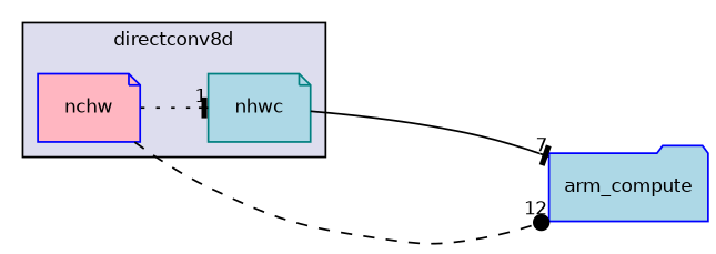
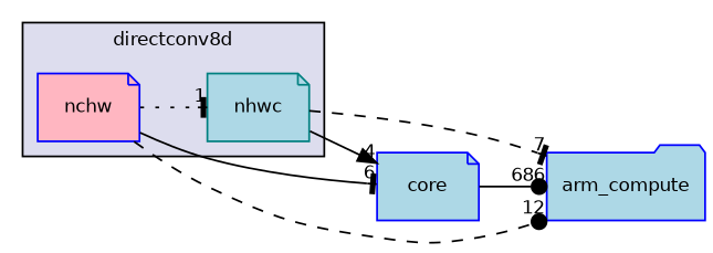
  digraph {
    compound=true
    rankdir=LR
    node [color=blue fillcolor=lightblue fontname=Helvetica fontsize=10 shape=note style=filled]
    edge [arrowhead=tee labeldistance=1.5 labelfontname=Helvetica labelfontsize=10 style=solid]
    n1 [color=teal label=nhwc]
    n2 [fillcolor=lightpink label=nchw pencolor=black]
    n3 [label=arm_compute shape=folder]
+   n4 [label=core]
    subgraph cluster_1 {
      bgcolor="#ddddee"
      fontname=Helvetica
      fontsize=10
      label=directconv8d
      pencolor=black
      n1
      n2
    }
-   n1 -> n3 [headlabel=7]
+   n1 -> n3 [headlabel=7 style=dashed]
+   n1 -> n4 [arrowhead=normal headlabel=4]
    n2 -> n1 [headlabel=1 style=dotted]
    n2 -> n3 [arrowhead=dot headlabel=12 style=dashed]
+   n2 -> n4 [headlabel=6]
+   n4 -> n3 [arrowhead=dot headlabel=686]
  }
